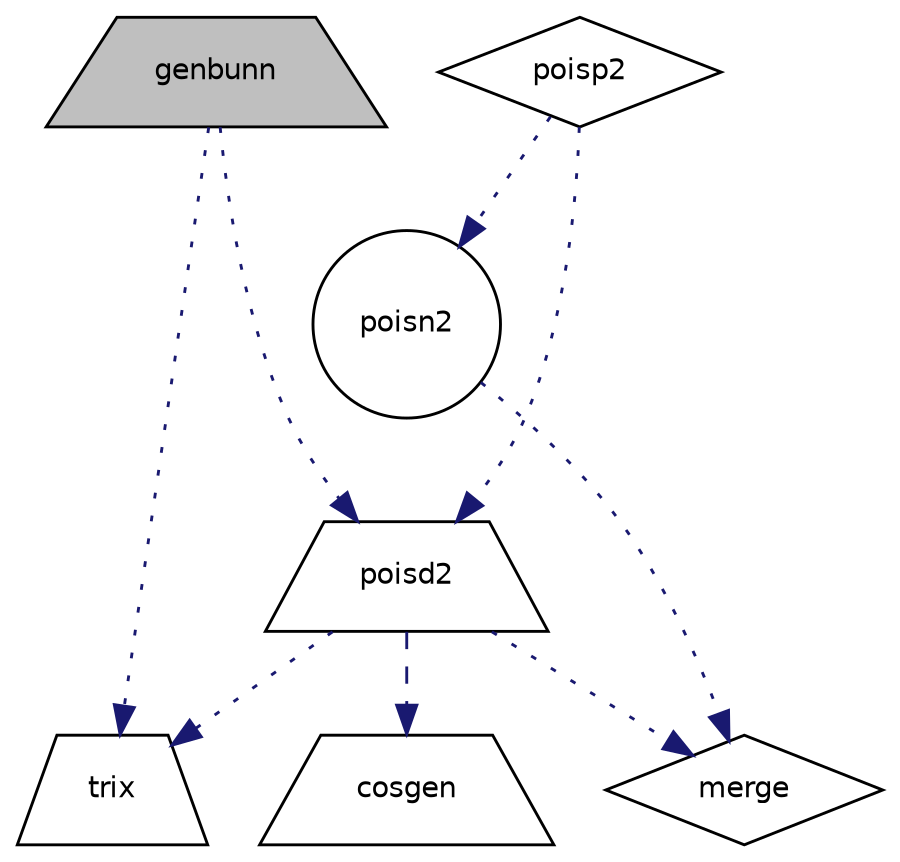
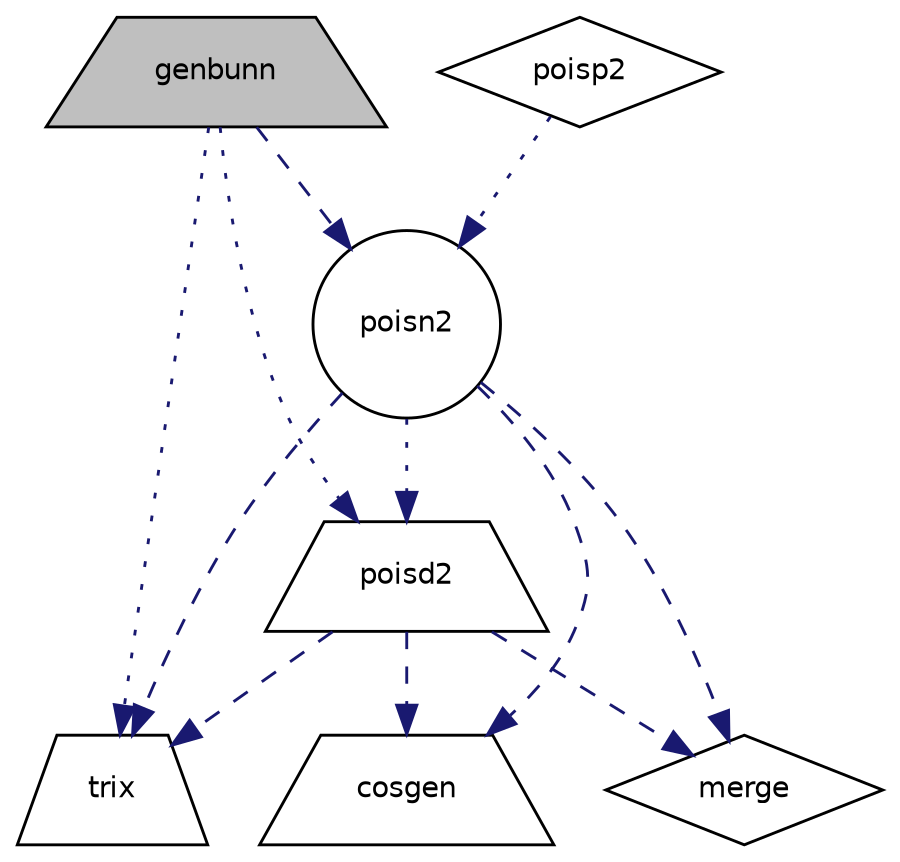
  digraph {
    rankdir=TB
    node [color=black fillcolor=white fontname=Helvetica fontsize=10 shape=trapezium style=filled]
    edge [color=midnightblue fontname=Helvetica fontsize=10 labelfontname=Helvetica labelfontsize=10 style=dotted]
    n1 [fillcolor=grey75 fontcolor=black height=0.2 label=genbunn width=0.4]
    n2 [height=0.2 label=poisd2 width=0.4]
    n3 [height=0.2 label=poisn2 shape=circle width=0.4]
    n4 [height=0.2 label=trix width=0.4]
    n5 [height=0.2 label=poisp2 shape=diamond width=0.4]
    n6 [height=0.2 label=cosgen width=0.4]
    n7 [height=0.2 label=merge shape=diamond width=0.4]
    n1 -> n2
+   n1 -> n3 [style=dashed]
    n1 -> n4
-   n2 -> n4
+   n2 -> n4 [style=dashed]
    n2 -> n6 [style=dashed]
-   n2 -> n7
-   n3 -> n7
-   n5 -> n2
+   n2 -> n7 [style=dashed]
+   n3 -> n4 [style=dashed]
+   n3 -> n6 [style=dashed]
+   n3 -> n7 [style=dashed]
+   n3 -> n2
    n5 -> n3
  }
